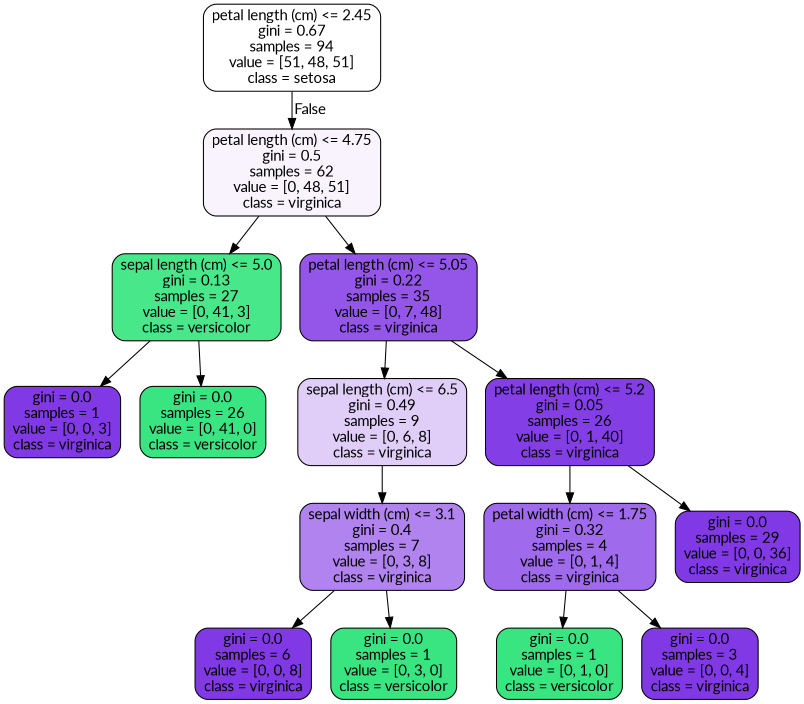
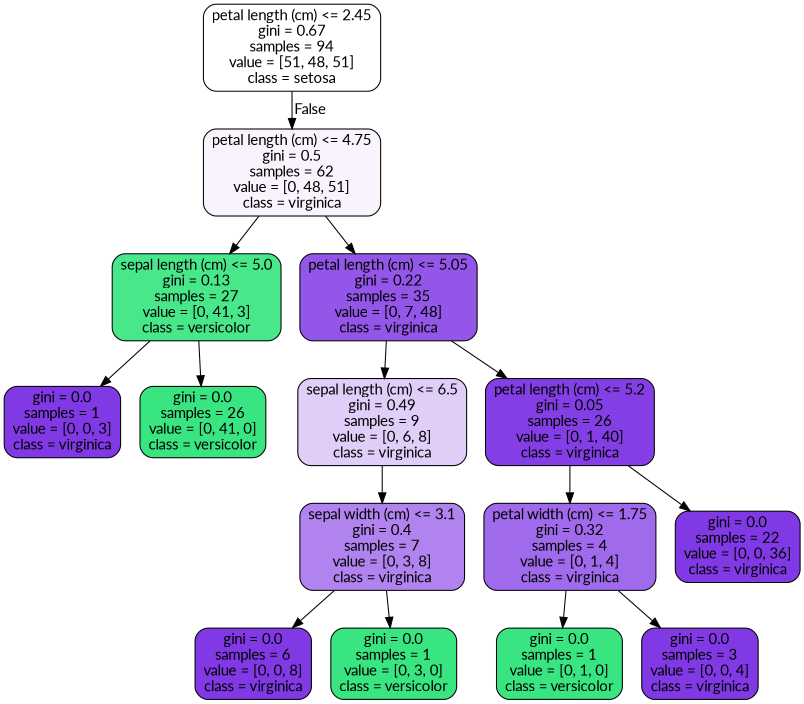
  digraph {
    fontname=Lato
    node [color=black fillcolor="#8139e5" fontname=Lato shape=box style="filled, rounded"]
    edge [fontname=Lato]
    n1 [fillcolor="#ffffff" label="petal length (cm) <= 2.45\ngini = 0.67\nsamples = 94\nvalue = [51, 48, 51]\nclass = setosa"]
    n2 [fillcolor="#f8f3fd" label="petal length (cm) <= 4.75\ngini = 0.5\nsamples = 62\nvalue = [0, 48, 51]\nclass = virginica"]
    n3 [fillcolor="#47e78a" label="sepal length (cm) <= 5.0\ngini = 0.13\nsamples = 27\nvalue = [0, 41, 3]\nclass = versicolor"]
    n4 [fillcolor="#9356e9" label="petal length (cm) <= 5.05\ngini = 0.22\nsamples = 35\nvalue = [0, 7, 48]\nclass = virginica"]
    n5 [label="gini = 0.0\nsamples = 1\nvalue = [0, 0, 3]\nclass = virginica"]
    n6 [fillcolor="#39e581" label="gini = 0.0\nsamples = 26\nvalue = [0, 41, 0]\nclass = versicolor"]
    n7 [fillcolor="#e0cef8" label="sepal length (cm) <= 6.5\ngini = 0.49\nsamples = 9\nvalue = [0, 6, 8]\nclass = virginica"]
    n8 [fillcolor="#843ee6" label="petal length (cm) <= 5.2\ngini = 0.05\nsamples = 26\nvalue = [0, 1, 40]\nclass = virginica"]
    n9 [fillcolor="#b083ef" label="sepal width (cm) <= 3.1\ngini = 0.4\nsamples = 7\nvalue = [0, 3, 8]\nclass = virginica"]
    n10 [fillcolor="#a06aec" label="petal width (cm) <= 1.75\ngini = 0.32\nsamples = 4\nvalue = [0, 1, 4]\nclass = virginica"]
-   n11 [label="gini = 0.0\nsamples = 29\nvalue = [0, 0, 36]\nclass = virginica"]
+   n11 [label="gini = 0.0\nsamples = 22\nvalue = [0, 0, 36]\nclass = virginica"]
    n12 [label="gini = 0.0\nsamples = 6\nvalue = [0, 0, 8]\nclass = virginica"]
    n13 [fillcolor="#39e581" label="gini = 0.0\nsamples = 1\nvalue = [0, 3, 0]\nclass = versicolor"]
    n14 [fillcolor="#39e581" label="gini = 0.0\nsamples = 1\nvalue = [0, 1, 0]\nclass = versicolor"]
    n15 [label="gini = 0.0\nsamples = 3\nvalue = [0, 0, 4]\nclass = virginica"]
    n1 -> n2 [headlabel=False labelangle=-45 labeldistance=2.5]
    n2 -> n3
    n2 -> n4
    n3 -> n5
    n3 -> n6
    n4 -> n7
    n4 -> n8
    n7 -> n9
    n8 -> n10
    n8 -> n11
    n9 -> n12
    n9 -> n13
    n10 -> n14
    n10 -> n15
  }
